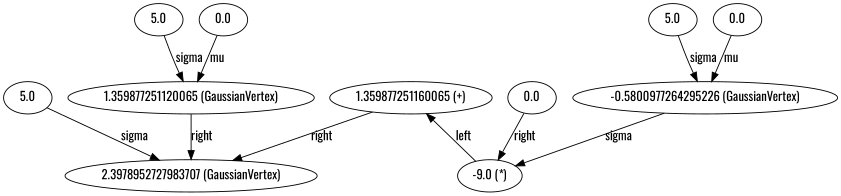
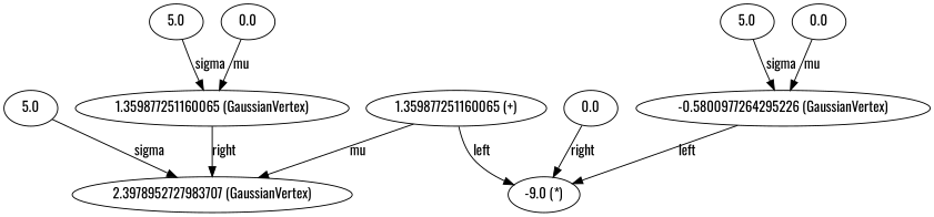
  digraph {
    fontname=Oswald
    node [fontname=Oswald]
    edge [fontname=Oswald]
    n1 [label=5.0]
    n2 [label="2.3978952727983707 (GaussianVertex)"]
    n3 [label=5.0]
-   n4 [label="1.359877251120065 (GaussianVertex)"]
+   n4 [label="1.359877251160065 (GaussianVertex)"]
    n5 [label="1.359877251160065 (+)"]
    n6 [label=0.0]
    n7 [label="-9.0 (*)"]
    n8 [label=0.0]
    n9 [label="-0.5800977264295226 (GaussianVertex)"]
    n10 [label=5.0]
    n11 [label=0.0]
    n1 -> n2 [label=sigma]
    n3 -> n4 [label=sigma]
    n4 -> n2 [label=right]
-   n5 -> n2 [label=right]
+   n5 -> n2 [label=mu]
    n6 -> n7 [label=right]
-   n7 -> n5 [label=left]
+   n5 -> n7 [label=left]
    n8 -> n4 [label=mu]
-   n9 -> n7 [label=sigma]
+   n9 -> n7 [label=left]
    n10 -> n9 [label=sigma]
    n11 -> n9 [label=mu]
  }
